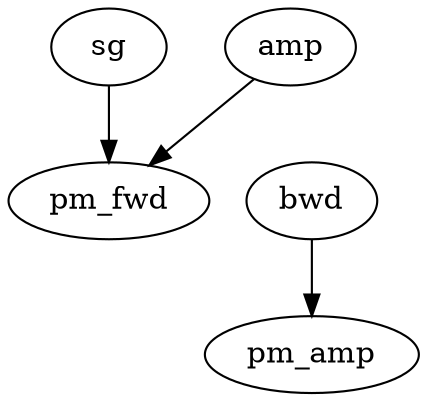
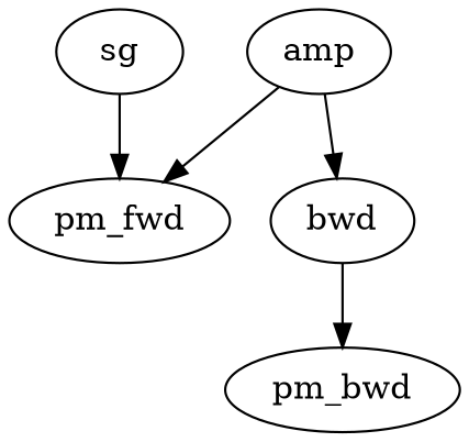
  digraph {
    node [ini="gt8540c.ini"]
    sg [ini="rs_swm.ini"]
    pm_fwd [ch=1]
    amp [ini="smx25.ini"]
    n4 [label=bwd ini=""]
-   pm_bwd [ch=2 label=pm_amp]
+   pm_bwd [ch=2]
    sg -> pm_fwd
    amp -> pm_fwd
+   amp -> n4
    n4 -> pm_bwd
  }
